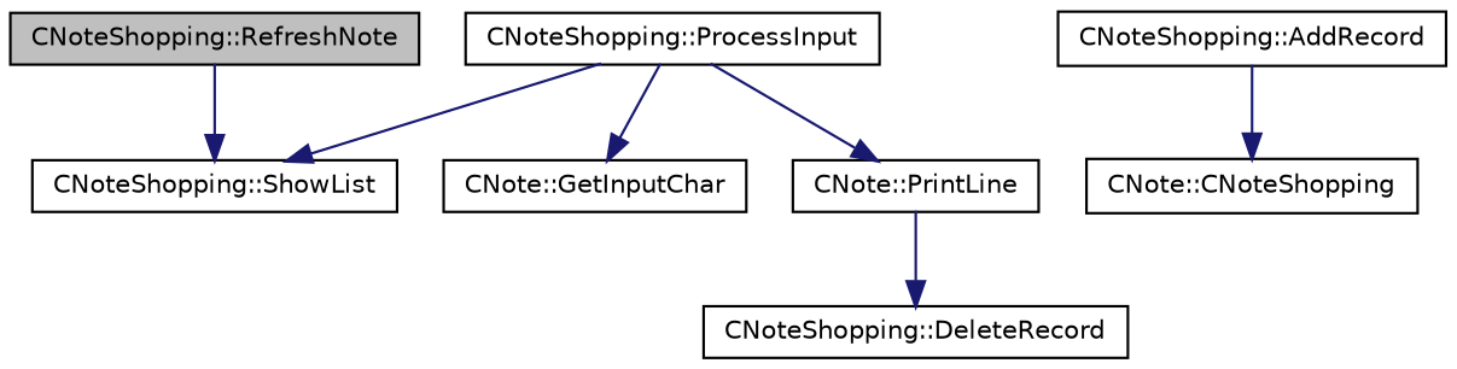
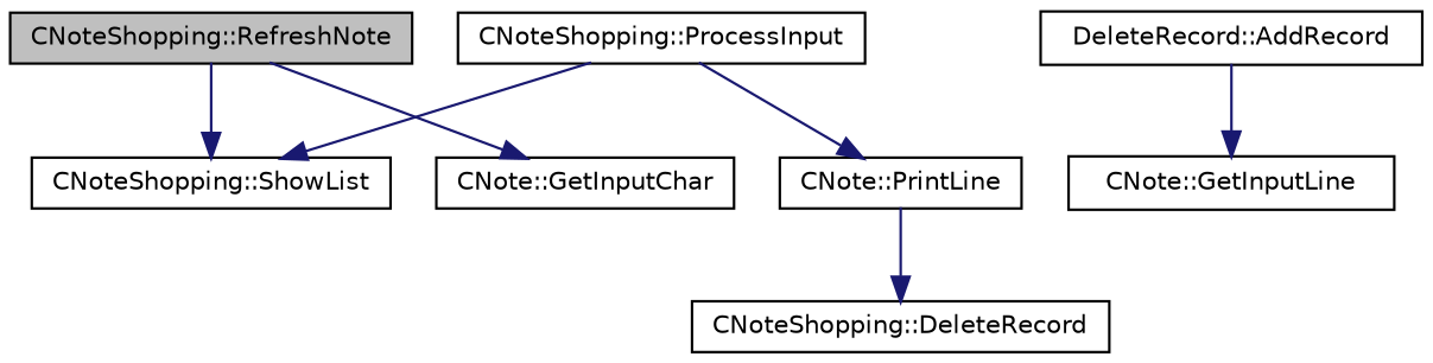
  digraph {
    rankdir=TB
    node [color=black fillcolor=white fontname=Helvetica fontsize=10 shape=record style=filled]
    edge [color=midnightblue fontname=Helvetica fontsize=10 labelfontname=Helvetica labelfontsize=10 style=solid]
    n1 [fillcolor=grey75 fontcolor=black height=0.2 label="CNoteShopping::RefreshNote" width=0.4]
    n2 [height=0.2 label="CNote::GetInputChar" width=0.4]
    n3 [height=0.2 label="CNoteShopping::ShowList" width=0.4]
    n4 [height=0.2 label="CNoteShopping::ProcessInput" width=0.4]
    n5 [height=0.2 label="CNote::PrintLine" width=0.4]
-   n6 [height=0.2 label="CNoteShopping::AddRecord" width=0.4]
-   n7 [height=0.2 label="CNote::CNoteShopping" width=0.4]
+   n6 [height=0.2 label="DeleteRecord::AddRecord" width=0.4]
+   n7 [height=0.2 label="CNote::GetInputLine" width=0.4]
    n8 [height=0.2 label="CNoteShopping::DeleteRecord" width=0.4]
-   n4 -> n2
+   n1 -> n2
    n1 -> n3
    n4 -> n3
    n4 -> n5
    n5 -> n8
    n6 -> n7
  }
